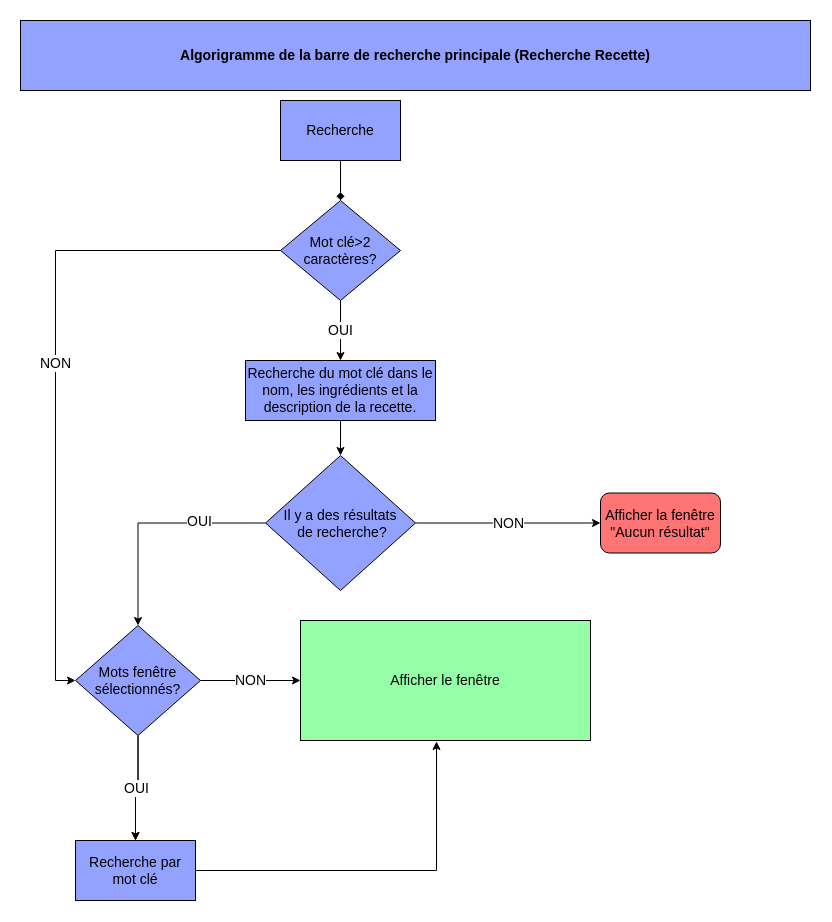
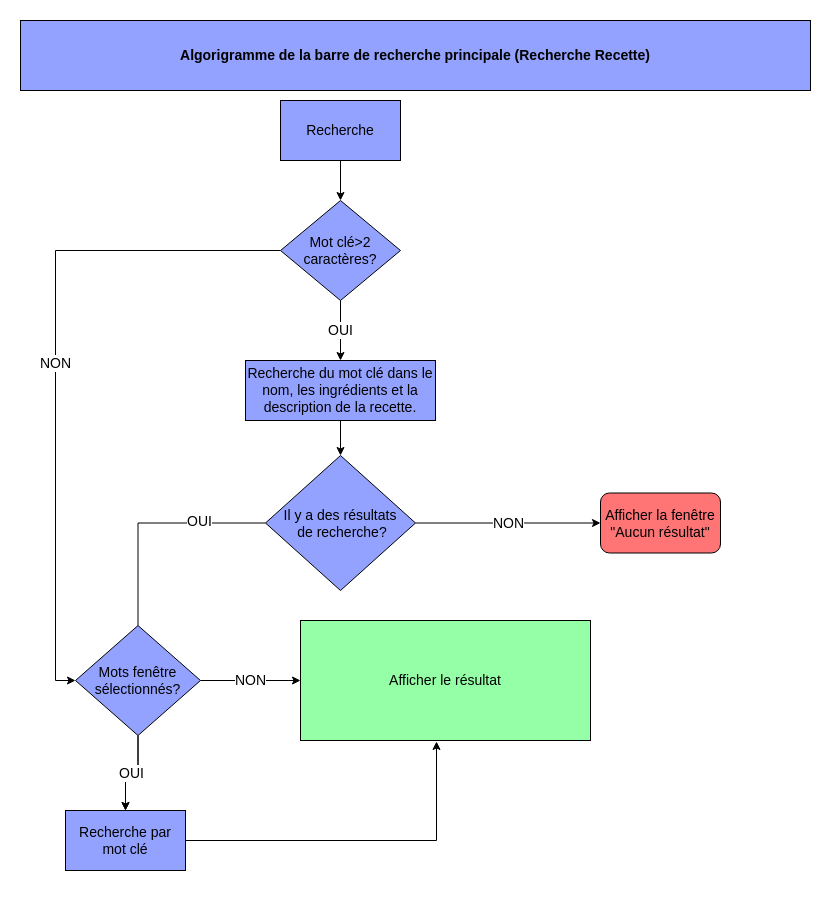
  <mxCell id="0" />
  <mxCell id="1" parent="0" />
  <mxCell id="2" value="&lt;font style=&quot;font-size: 14px;&quot;&gt;&lt;b&gt;Algorigramme de la barre de recherche principale (Recherche Recette)&lt;/b&gt;&lt;/font&gt;" style="rounded=0;whiteSpace=wrap;html=1;fillColor=#94A2FF;" parent="1" vertex="1"><mxGeometry x="20" y="20" width="790" height="70" as="geometry" /></mxCell>
- <mxCell id="3" style="edgeStyle=orthogonalEdgeStyle;rounded=0;orthogonalLoop=1;jettySize=auto;html=1;entryX=0.5;entryY=0;entryDx=0;entryDy=0;fontSize=14;endArrow=diamond;" parent="1" source="4" target="7" edge="1"><mxGeometry relative="1" as="geometry" /></mxCell>
+ <mxCell id="3" style="edgeStyle=orthogonalEdgeStyle;rounded=0;orthogonalLoop=1;jettySize=auto;html=1;entryX=0.5;entryY=0;entryDx=0;entryDy=0;fontSize=14;" parent="1" source="4" target="7" edge="1"><mxGeometry relative="1" as="geometry" /></mxCell>
  <mxCell id="4" value="Recherche" style="rounded=0;whiteSpace=wrap;html=1;fontSize=14;fillColor=#94A2FF;" parent="1" vertex="1"><mxGeometry x="280" y="100" width="120" height="60" as="geometry" /></mxCell>
  <mxCell id="5" value="NON" style="edgeStyle=orthogonalEdgeStyle;rounded=0;orthogonalLoop=1;jettySize=auto;html=1;fontSize=14;entryX=0;entryY=0.5;entryDx=0;entryDy=0;" parent="1" source="7" target="18" edge="1"><mxGeometry relative="1" as="geometry"><mxPoint x="150" y="290" as="targetPoint" /></mxGeometry></mxCell>
  <mxCell id="6" value="OUI" style="edgeStyle=orthogonalEdgeStyle;rounded=0;orthogonalLoop=1;jettySize=auto;html=1;exitX=0.5;exitY=1;exitDx=0;exitDy=0;fontSize=14;entryX=0.5;entryY=0;entryDx=0;entryDy=0;" parent="1" source="7" target="9" edge="1"><mxGeometry relative="1" as="geometry"><mxPoint x="100" y="390" as="targetPoint" /></mxGeometry></mxCell>
  <mxCell id="7" value="Mot clé&amp;gt;2 caractères?" style="rhombus;whiteSpace=wrap;html=1;fontSize=14;fillColor=#94A2FF;" parent="1" vertex="1"><mxGeometry x="280" y="200" width="120" height="100" as="geometry" /></mxCell>
  <mxCell id="8" value="" style="edgeStyle=orthogonalEdgeStyle;rounded=0;orthogonalLoop=1;jettySize=auto;html=1;fontSize=14;" parent="1" source="9" target="13" edge="1"><mxGeometry relative="1" as="geometry" /></mxCell>
  <mxCell id="9" value="Recherche du mot clé dans le nom, les ingrédients et la description de la recette." style="rounded=0;whiteSpace=wrap;html=1;fontSize=14;fillColor=#94A2FF;" parent="1" vertex="1"><mxGeometry x="245" y="360" width="190" height="60" as="geometry" /></mxCell>
  <mxCell id="10" value="NON" style="edgeStyle=orthogonalEdgeStyle;rounded=0;orthogonalLoop=1;jettySize=auto;html=1;fontSize=14;" parent="1" source="13" target="14" edge="1"><mxGeometry relative="1" as="geometry"><mxPoint x="250" y="560" as="targetPoint" /></mxGeometry></mxCell>
- <mxCell id="11" value="" style="edgeStyle=orthogonalEdgeStyle;rounded=0;orthogonalLoop=1;jettySize=auto;html=1;fontSize=14;" parent="1" source="13" target="18" edge="1"><mxGeometry relative="1" as="geometry" /></mxCell>
+ <mxCell id="11" value="" style="edgeStyle=orthogonalEdgeStyle;rounded=0;orthogonalLoop=1;jettySize=auto;html=1;fontSize=14;endArrow=none;" parent="1" source="13" target="18" edge="1"><mxGeometry relative="1" as="geometry" /></mxCell>
  <mxCell id="12" value="OUI" style="edgeLabel;html=1;align=center;verticalAlign=middle;resizable=0;points=[];fontSize=14;" parent="11" vertex="1" connectable="0"><mxGeometry x="-0.417" y="-2" relative="1" as="geometry"><mxPoint as="offset" /></mxGeometry></mxCell>
  <mxCell id="13" value="Il y a des résultats&lt;br&gt;&amp;nbsp;de recherche?" style="rhombus;whiteSpace=wrap;html=1;fontSize=14;fillColor=#94A2FF;rounded=0;" parent="1" vertex="1"><mxGeometry x="265" y="455" width="150" height="135" as="geometry" /></mxCell>
  <mxCell id="14" value="Afficher la fenêtre &quot;Aucun résultat&quot;" style="rounded=1;whiteSpace=wrap;html=1;fontSize=14;fillColor=#FF7575;" parent="1" vertex="1"><mxGeometry x="600" y="492.5" width="120" height="60" as="geometry" /></mxCell>
  <mxCell id="15" value="" style="edgeStyle=orthogonalEdgeStyle;rounded=0;orthogonalLoop=1;jettySize=auto;html=1;fontSize=14;" parent="1" source="18" target="20" edge="1"><mxGeometry relative="1" as="geometry" /></mxCell>
  <mxCell id="16" value="OUI" style="edgeStyle=orthogonalEdgeStyle;rounded=0;orthogonalLoop=1;jettySize=auto;html=1;fontSize=14;" parent="1" source="18" target="20" edge="1"><mxGeometry relative="1" as="geometry" /></mxCell>
  <mxCell id="17" value="NON" style="edgeStyle=orthogonalEdgeStyle;rounded=0;orthogonalLoop=1;jettySize=auto;html=1;fontSize=14;" parent="1" source="18" target="21" edge="1"><mxGeometry relative="1" as="geometry" /></mxCell>
  <mxCell id="18" value="Mots fenêtre sélectionnés?" style="rhombus;whiteSpace=wrap;html=1;fontSize=14;fillColor=#94A2FF;rounded=0;" parent="1" vertex="1"><mxGeometry x="75" y="625" width="125" height="110" as="geometry" /></mxCell>
  <mxCell id="19" style="edgeStyle=orthogonalEdgeStyle;rounded=0;orthogonalLoop=1;jettySize=auto;html=1;exitX=1;exitY=0.5;exitDx=0;exitDy=0;entryX=0.469;entryY=1.008;entryDx=0;entryDy=0;entryPerimeter=0;" edge="1" parent="1" source="20" target="21"><mxGeometry relative="1" as="geometry" /></mxCell>
- <mxCell id="20" value="Recherche par mot clé" style="whiteSpace=wrap;html=1;fontSize=14;fillColor=#94A2FF;rounded=0;" parent="1" vertex="1"><mxGeometry x="75" y="840" width="120" height="60" as="geometry" /></mxCell>
- <mxCell id="21" value="Afficher le fenêtre" style="whiteSpace=wrap;html=1;fontSize=14;fillColor=#94FFA6;rounded=0;" parent="1" vertex="1"><mxGeometry x="300" y="620" width="290" height="120" as="geometry" /></mxCell>
+ <mxCell id="20" value="Recherche par mot clé" style="whiteSpace=wrap;html=1;fontSize=14;fillColor=#94A2FF;rounded=0;" parent="1" vertex="1"><mxGeometry x="65" y="810" width="120" height="60" as="geometry" /></mxCell>
+ <mxCell id="21" value="Afficher le résultat" style="whiteSpace=wrap;html=1;fontSize=14;fillColor=#94FFA6;rounded=0;" parent="1" vertex="1"><mxGeometry x="300" y="620" width="290" height="120" as="geometry" /></mxCell>
